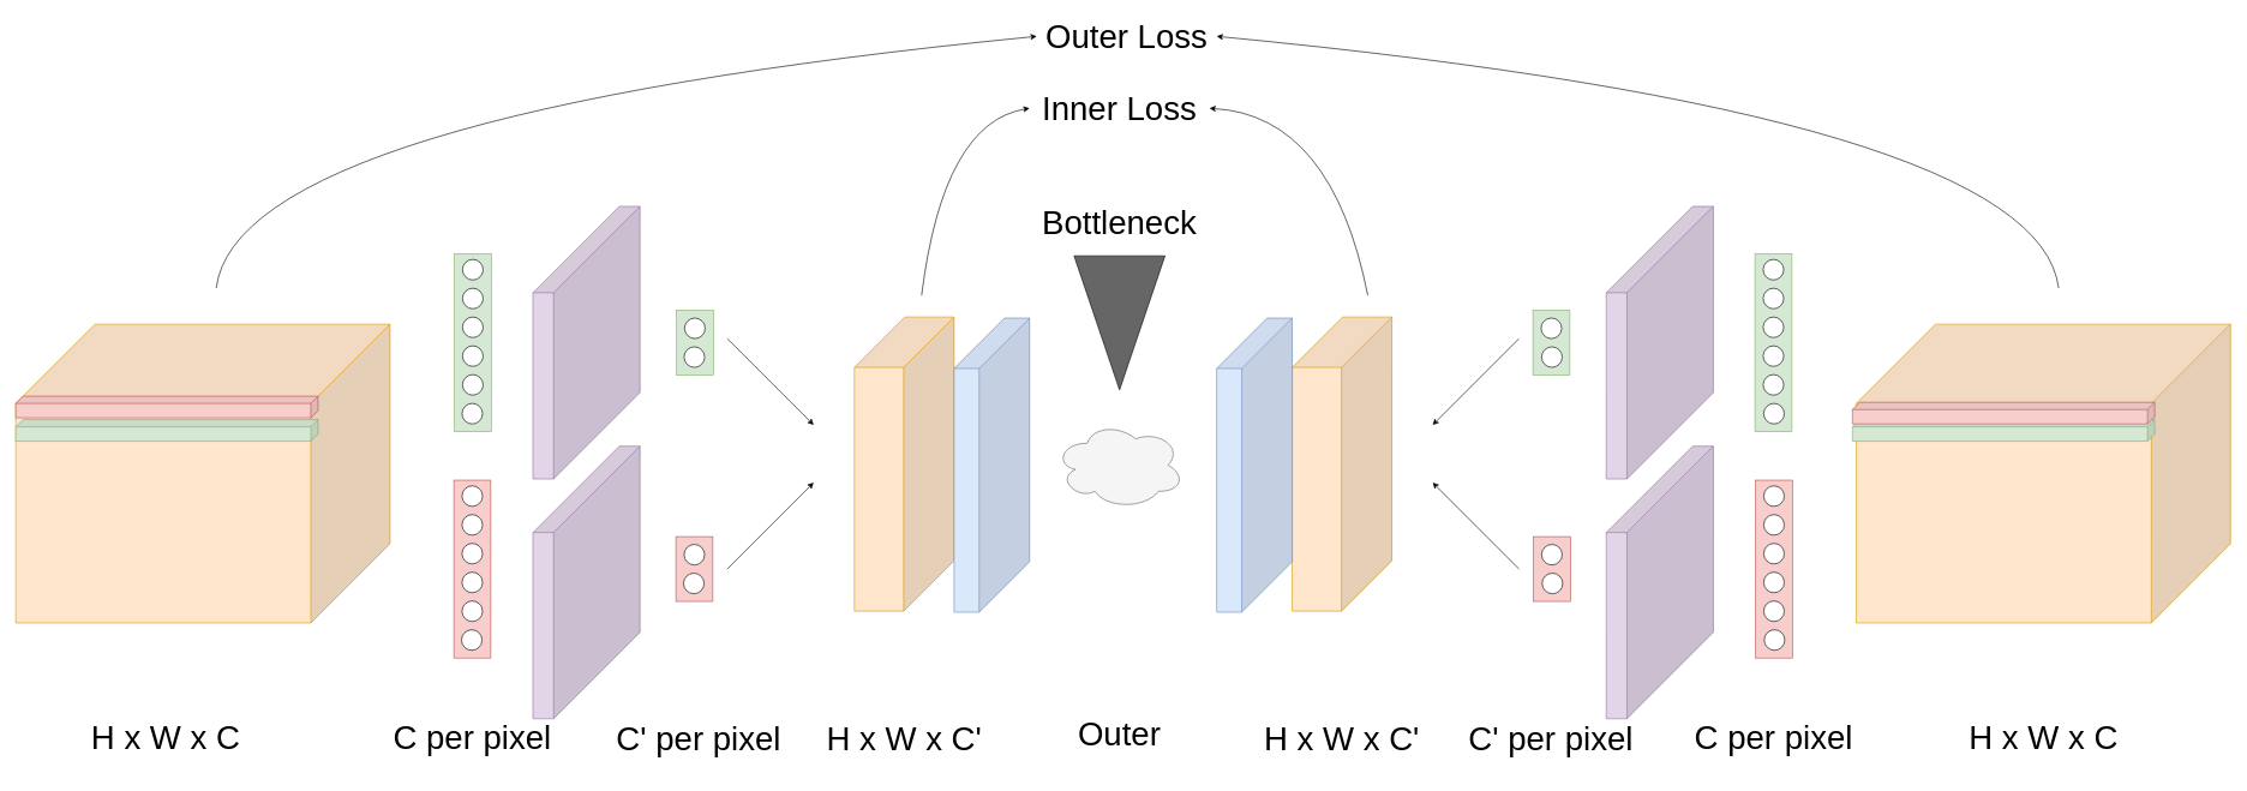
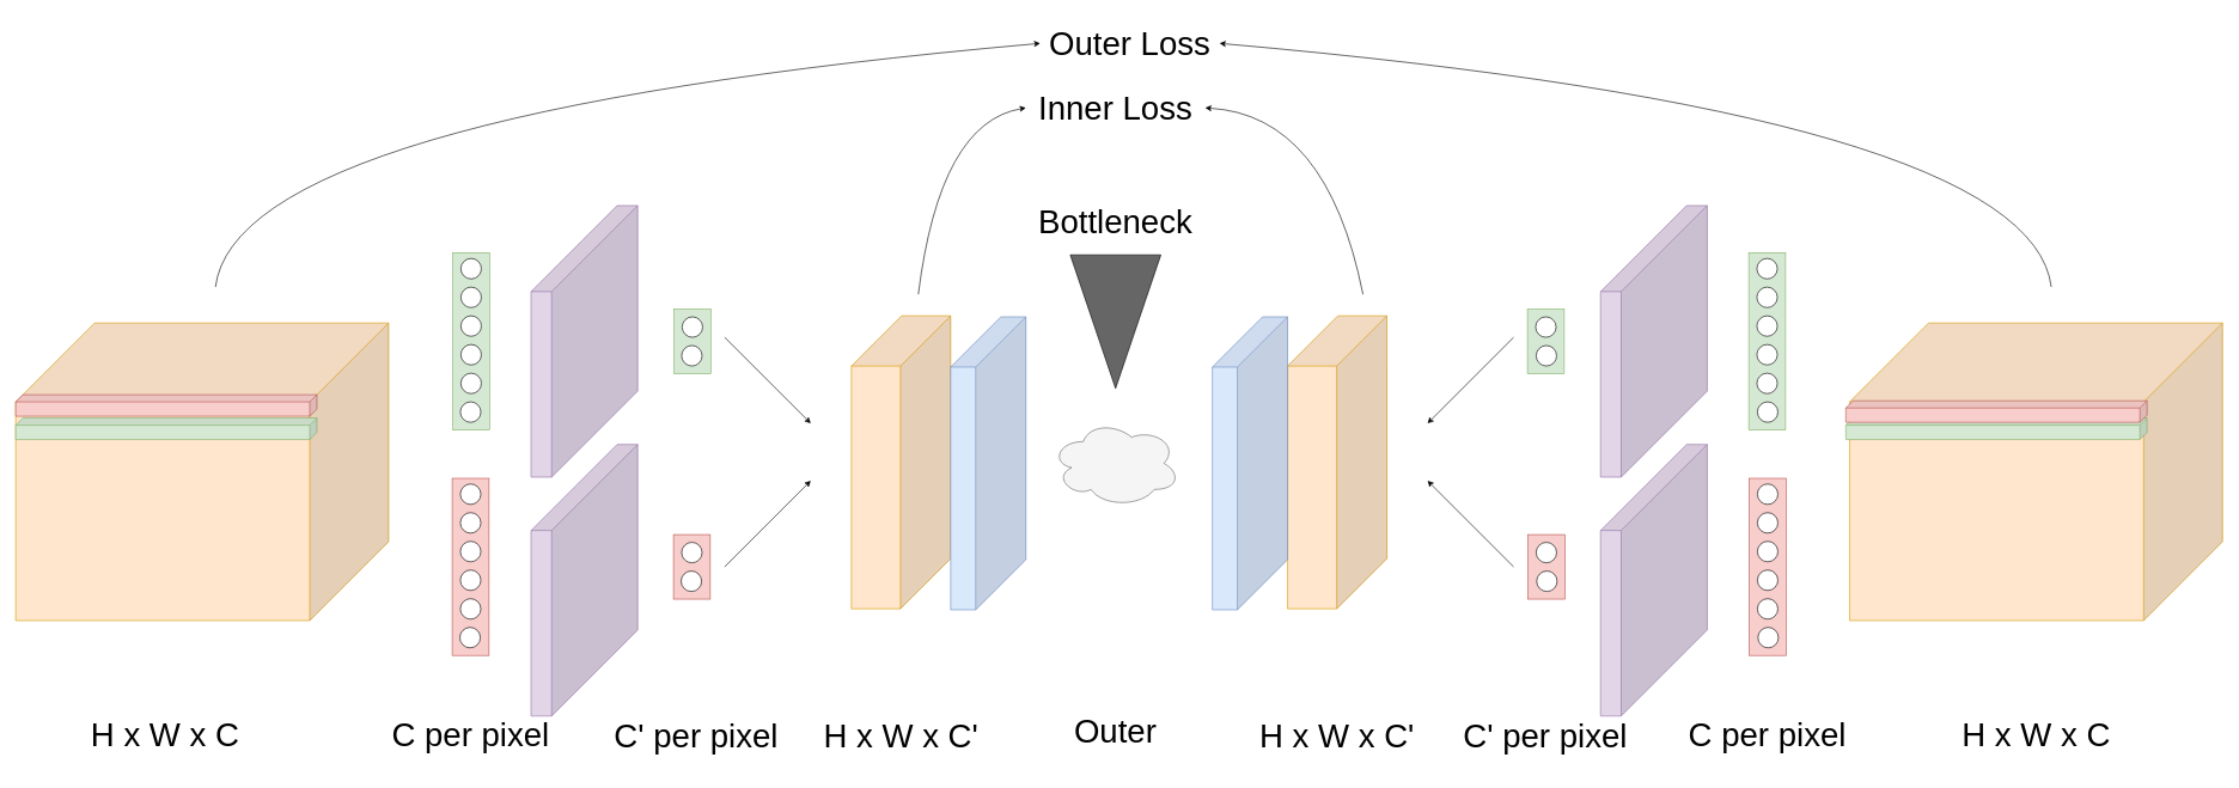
  <mxCell id="0" />
  <mxCell id="1" parent="0" />
  <mxCell id="2" value="" style="group" parent="1" vertex="1" connectable="0"><mxGeometry x="1419.02" y="270" width="269.99" height="271.25" as="geometry" /></mxCell>
  <mxCell id="3" value="" style="triangle;whiteSpace=wrap;html=1;fontSize=34;rotation=90;fillColor=#666666;fillStyle=auto;gradientColor=none;" parent="2" vertex="1"><mxGeometry x="41.87" y="115" width="186.25" height="126.25" as="geometry" /></mxCell>
  <mxCell id="4" value="Bottleneck" style="text;html=1;strokeColor=none;fillColor=none;align=center;verticalAlign=middle;whiteSpace=wrap;rounded=0;fontSize=46;" parent="2" vertex="1"><mxGeometry width="269.99" height="80" as="geometry" /></mxCell>
  <mxCell id="5" value="" style="ellipse;shape=cloud;whiteSpace=wrap;html=1;fillColor=#f5f5f5;fontColor=#333333;strokeColor=#666666;" parent="1" vertex="1"><mxGeometry x="1464.02" y="584.95" width="180" height="121.5" as="geometry" /></mxCell>
  <mxCell id="6" value="Outer" style="text;html=1;strokeColor=none;fillColor=none;align=center;verticalAlign=middle;whiteSpace=wrap;rounded=0;fontSize=46;aspect=fixed;" parent="1" vertex="1"><mxGeometry x="1399.27" y="970" width="309.5" height="100" as="geometry" /></mxCell>
  <mxCell id="7" value="" style="group" parent="1" vertex="1" connectable="0"><mxGeometry x="20.47" y="286.22" width="1408.53" height="788.78" as="geometry" /></mxCell>
  <mxCell id="8" value="" style="shape=cube;whiteSpace=wrap;html=1;boundedLbl=1;backgroundOutline=1;darkOpacity=0.05;darkOpacity2=0.1;size=110;direction=east;flipH=1;fillColor=#ffe6cc;strokeColor=#d79b00;aspect=fixed;" parent="7" vertex="1"><mxGeometry y="163.78" width="520" height="415" as="geometry" /></mxCell>
  <mxCell id="9" value="H x W x C" style="text;html=1;strokeColor=none;fillColor=none;align=center;verticalAlign=middle;whiteSpace=wrap;rounded=0;fontSize=46;aspect=fixed;" parent="7" vertex="1"><mxGeometry x="53.78" y="688.78" width="309.5" height="100" as="geometry" /></mxCell>
  <mxCell id="10" value="" style="shape=cube;whiteSpace=wrap;html=1;boundedLbl=1;backgroundOutline=1;darkOpacity=0.05;darkOpacity2=0.1;flipH=1;size=10;fillColor=#f8cecc;strokeColor=#b85450;aspect=fixed;" parent="7" vertex="1"><mxGeometry y="263.78" width="420" height="30" as="geometry" /></mxCell>
  <mxCell id="11" value="C per pixel" style="text;html=1;strokeColor=none;fillColor=none;align=center;verticalAlign=middle;whiteSpace=wrap;rounded=0;fontSize=46;aspect=fixed;" parent="7" vertex="1"><mxGeometry x="520" y="701.63" width="230" height="74.31" as="geometry" /></mxCell>
  <mxCell id="12" value="" style="shape=cube;whiteSpace=wrap;html=1;boundedLbl=1;backgroundOutline=1;darkOpacity=0.05;darkOpacity2=0.1;flipH=1;size=10;fillColor=#d5e8d4;strokeColor=#82b366;aspect=fixed;" parent="7" vertex="1"><mxGeometry y="296.28" width="420" height="30" as="geometry" /></mxCell>
  <mxCell id="13" value="" style="rounded=0;whiteSpace=wrap;html=1;rotation=-90;fillColor=#d5e8d4;strokeColor=#82b366;" parent="7" vertex="1"><mxGeometry x="511.47" y="163.78" width="247.06" height="51.31" as="geometry" /></mxCell>
  <mxCell id="14" value="" style="ellipse;whiteSpace=wrap;html=1;aspect=fixed;" parent="7" vertex="1"><mxGeometry x="620.75" y="73.78" width="28.5" height="28.5" as="geometry" /></mxCell>
  <mxCell id="15" value="" style="shape=cube;whiteSpace=wrap;html=1;boundedLbl=1;backgroundOutline=1;darkOpacity=0.05;darkOpacity2=0.1;flipV=0;flipH=1;fillColor=#e1d5e7;strokeColor=#9673a6;size=120;" parent="7" vertex="1"><mxGeometry x="718.53" y="333.15" width="148.75" height="378.75" as="geometry" /></mxCell>
  <mxCell id="16" value="" style="ellipse;whiteSpace=wrap;html=1;aspect=fixed;" parent="7" vertex="1"><mxGeometry x="620.75" y="113.78" width="28.5" height="28.5" as="geometry" /></mxCell>
  <mxCell id="17" value="" style="ellipse;whiteSpace=wrap;html=1;aspect=fixed;" parent="7" vertex="1"><mxGeometry x="620.75" y="153.78" width="28.5" height="28.5" as="geometry" /></mxCell>
  <mxCell id="18" value="" style="ellipse;whiteSpace=wrap;html=1;aspect=fixed;" parent="7" vertex="1"><mxGeometry x="620.75" y="193.78" width="28.5" height="28.5" as="geometry" /></mxCell>
  <mxCell id="19" value="" style="ellipse;whiteSpace=wrap;html=1;aspect=fixed;" parent="7" vertex="1"><mxGeometry x="620.75" y="233.78" width="28.5" height="28.5" as="geometry" /></mxCell>
  <mxCell id="20" value="" style="ellipse;whiteSpace=wrap;html=1;aspect=fixed;" parent="7" vertex="1"><mxGeometry x="620.03" y="273.78" width="28.5" height="28.5" as="geometry" /></mxCell>
  <mxCell id="21" value="" style="rounded=0;whiteSpace=wrap;html=1;rotation=-90;fillColor=#f8cecc;strokeColor=#b85450;" parent="7" vertex="1"><mxGeometry x="510.75" y="478.28" width="247.06" height="51.31" as="geometry" /></mxCell>
  <mxCell id="22" value="" style="ellipse;whiteSpace=wrap;html=1;aspect=fixed;" parent="7" vertex="1"><mxGeometry x="620.03" y="388.28" width="28.5" height="28.5" as="geometry" /></mxCell>
  <mxCell id="23" value="" style="ellipse;whiteSpace=wrap;html=1;aspect=fixed;" parent="7" vertex="1"><mxGeometry x="620.03" y="428.28" width="28.5" height="28.5" as="geometry" /></mxCell>
  <mxCell id="24" value="" style="ellipse;whiteSpace=wrap;html=1;aspect=fixed;" parent="7" vertex="1"><mxGeometry x="620.03" y="468.28" width="28.5" height="28.5" as="geometry" /></mxCell>
  <mxCell id="25" value="" style="ellipse;whiteSpace=wrap;html=1;aspect=fixed;" parent="7" vertex="1"><mxGeometry x="620.03" y="508.28" width="28.5" height="28.5" as="geometry" /></mxCell>
  <mxCell id="26" value="" style="ellipse;whiteSpace=wrap;html=1;aspect=fixed;" parent="7" vertex="1"><mxGeometry x="620.03" y="548.28" width="28.5" height="28.5" as="geometry" /></mxCell>
  <mxCell id="27" value="" style="ellipse;whiteSpace=wrap;html=1;aspect=fixed;" parent="7" vertex="1"><mxGeometry x="619.31" y="588.28" width="28.5" height="28.5" as="geometry" /></mxCell>
  <mxCell id="28" value="" style="shape=cube;whiteSpace=wrap;html=1;boundedLbl=1;backgroundOutline=1;darkOpacity=0.05;darkOpacity2=0.1;flipV=0;flipH=1;fillColor=#e1d5e7;strokeColor=#9673a6;size=120;" parent="7" vertex="1"><mxGeometry x="718.53" width="148.75" height="378.75" as="geometry" /></mxCell>
  <mxCell id="29" value="" style="rounded=0;whiteSpace=wrap;html=1;rotation=-90;fillColor=#d5e8d4;strokeColor=#82b366;" parent="7" vertex="1"><mxGeometry x="898.53" y="163.72" width="90" height="51.31" as="geometry" /></mxCell>
  <mxCell id="30" value="" style="ellipse;whiteSpace=wrap;html=1;aspect=fixed;" parent="7" vertex="1"><mxGeometry x="929.28" y="155.19" width="28.5" height="28.5" as="geometry" /></mxCell>
  <mxCell id="31" value="" style="ellipse;whiteSpace=wrap;html=1;aspect=fixed;" parent="7" vertex="1"><mxGeometry x="928.56" y="195.19" width="28.5" height="28.5" as="geometry" /></mxCell>
  <mxCell id="32" value="" style="rounded=0;whiteSpace=wrap;html=1;rotation=-90;fillColor=#f8cecc;strokeColor=#b85450;" parent="7" vertex="1"><mxGeometry x="897.81" y="478.22" width="90" height="51.31" as="geometry" /></mxCell>
  <mxCell id="33" value="" style="ellipse;whiteSpace=wrap;html=1;aspect=fixed;" parent="7" vertex="1"><mxGeometry x="928.56" y="469.69" width="28.5" height="28.5" as="geometry" /></mxCell>
  <mxCell id="34" value="" style="ellipse;whiteSpace=wrap;html=1;aspect=fixed;" parent="7" vertex="1"><mxGeometry x="927.84" y="509.69" width="28.5" height="28.5" as="geometry" /></mxCell>
  <mxCell id="35" value="" style="endArrow=classic;html=1;rounded=0;" parent="7" edge="1"><mxGeometry width="50" height="50" relative="1" as="geometry"><mxPoint x="988.53" y="183.78" as="sourcePoint" /><mxPoint x="1108.53" y="303.78" as="targetPoint" /></mxGeometry></mxCell>
  <mxCell id="36" value="" style="endArrow=classic;html=1;rounded=0;" parent="7" edge="1"><mxGeometry width="50" height="50" relative="1" as="geometry"><mxPoint x="988.53" y="503.78" as="sourcePoint" /><mxPoint x="1108.53" y="383.78" as="targetPoint" /></mxGeometry></mxCell>
  <mxCell id="37" value="" style="shape=cube;whiteSpace=wrap;html=1;boundedLbl=1;backgroundOutline=1;darkOpacity=0.05;darkOpacity2=0.1;size=70;direction=east;flipH=1;fillColor=#ffe6cc;strokeColor=#d79b00;flipV=0;" parent="7" vertex="1"><mxGeometry x="1165.16" y="153.78" width="138.5" height="408.59" as="geometry" /></mxCell>
  <mxCell id="38" value="H x W x C'" style="text;html=1;strokeColor=none;fillColor=none;align=center;verticalAlign=middle;whiteSpace=wrap;rounded=0;fontSize=46;aspect=fixed;" parent="7" vertex="1"><mxGeometry x="1079.66" y="690.63" width="309.5" height="100" as="geometry" /></mxCell>
  <mxCell id="39" value="" style="shape=cube;whiteSpace=wrap;html=1;boundedLbl=1;backgroundOutline=1;darkOpacity=0.05;darkOpacity2=0.1;size=70;direction=east;flipH=1;fillColor=#dae8fc;strokeColor=#6c8ebf;flipV=0;" parent="7" vertex="1"><mxGeometry x="1303.66" y="155.19" width="104.87" height="408.59" as="geometry" /></mxCell>
  <mxCell id="40" value="C' per pixel" style="text;html=1;strokeColor=none;fillColor=none;align=center;verticalAlign=middle;whiteSpace=wrap;rounded=0;fontSize=46;aspect=fixed;" parent="7" vertex="1"><mxGeometry x="828.53" y="701.62" width="241.47" height="78.02" as="geometry" /></mxCell>
  <mxCell id="41" value="" style="endArrow=classic;html=1;curved=1;entryX=0;entryY=0.5;entryDx=0;entryDy=0;" edge="1" parent="7" target="77"><mxGeometry width="50" height="50" relative="1" as="geometry"><mxPoint x="1258.53" y="123.78" as="sourcePoint" /><mxPoint x="1528.53" y="-126.22" as="targetPoint" /><Array as="points"><mxPoint x="1288.53" y="-116.22" /></Array></mxGeometry></mxCell>
  <mxCell id="42" value="" style="group;flipH=1;" parent="1" vertex="1" connectable="0"><mxGeometry x="1689.01" y="286.22" width="1408.53" height="788.78" as="geometry" /></mxCell>
  <mxCell id="43" value="" style="shape=cube;whiteSpace=wrap;html=1;boundedLbl=1;backgroundOutline=1;darkOpacity=0.05;darkOpacity2=0.1;size=110;direction=east;flipH=1;fillColor=#ffe6cc;strokeColor=#d79b00;aspect=fixed;" parent="42" vertex="1"><mxGeometry x="888.53" y="163.78" width="520" height="415" as="geometry" /></mxCell>
  <mxCell id="44" value="H x W x C" style="text;html=1;strokeColor=none;fillColor=none;align=center;verticalAlign=middle;whiteSpace=wrap;rounded=0;fontSize=46;aspect=fixed;" parent="42" vertex="1"><mxGeometry x="993.78" y="688.78" width="309.5" height="100" as="geometry" /></mxCell>
  <mxCell id="45" value="C per pixel" style="text;html=1;strokeColor=none;fillColor=none;align=center;verticalAlign=middle;whiteSpace=wrap;rounded=0;fontSize=46;aspect=fixed;" parent="42" vertex="1"><mxGeometry x="658.53" y="701.63" width="230" height="74.31" as="geometry" /></mxCell>
  <mxCell id="46" value="" style="rounded=0;whiteSpace=wrap;html=1;rotation=-90;fillColor=#d5e8d4;strokeColor=#82b366;" parent="42" vertex="1"><mxGeometry x="650.0" y="163.78" width="247.06" height="51.31" as="geometry" /></mxCell>
  <mxCell id="47" value="" style="ellipse;whiteSpace=wrap;html=1;aspect=fixed;" parent="42" vertex="1"><mxGeometry x="759.28" y="73.78" width="28.5" height="28.5" as="geometry" /></mxCell>
  <mxCell id="48" value="" style="shape=cube;whiteSpace=wrap;html=1;boundedLbl=1;backgroundOutline=1;darkOpacity=0.05;darkOpacity2=0.1;flipV=0;flipH=1;fillColor=#e1d5e7;strokeColor=#9673a6;size=120;" parent="42" vertex="1"><mxGeometry x="541.25" y="333.15" width="148.75" height="378.75" as="geometry" /></mxCell>
  <mxCell id="49" value="" style="ellipse;whiteSpace=wrap;html=1;aspect=fixed;" parent="42" vertex="1"><mxGeometry x="759.28" y="113.78" width="28.5" height="28.5" as="geometry" /></mxCell>
  <mxCell id="50" value="" style="ellipse;whiteSpace=wrap;html=1;aspect=fixed;" parent="42" vertex="1"><mxGeometry x="759.28" y="153.78" width="28.5" height="28.5" as="geometry" /></mxCell>
  <mxCell id="51" value="" style="ellipse;whiteSpace=wrap;html=1;aspect=fixed;" parent="42" vertex="1"><mxGeometry x="759.28" y="193.78" width="28.5" height="28.5" as="geometry" /></mxCell>
  <mxCell id="52" value="" style="ellipse;whiteSpace=wrap;html=1;aspect=fixed;" parent="42" vertex="1"><mxGeometry x="759.28" y="233.78" width="28.5" height="28.5" as="geometry" /></mxCell>
  <mxCell id="53" value="" style="ellipse;whiteSpace=wrap;html=1;aspect=fixed;" parent="42" vertex="1"><mxGeometry x="760.0" y="273.78" width="28.5" height="28.5" as="geometry" /></mxCell>
  <mxCell id="54" value="" style="rounded=0;whiteSpace=wrap;html=1;rotation=-90;fillColor=#f8cecc;strokeColor=#b85450;" parent="42" vertex="1"><mxGeometry x="650.72" y="478.28" width="247.06" height="51.31" as="geometry" /></mxCell>
  <mxCell id="55" value="" style="ellipse;whiteSpace=wrap;html=1;aspect=fixed;" parent="42" vertex="1"><mxGeometry x="760.0" y="388.28" width="28.5" height="28.5" as="geometry" /></mxCell>
  <mxCell id="56" value="" style="ellipse;whiteSpace=wrap;html=1;aspect=fixed;" parent="42" vertex="1"><mxGeometry x="760.0" y="428.28" width="28.5" height="28.5" as="geometry" /></mxCell>
  <mxCell id="57" value="" style="ellipse;whiteSpace=wrap;html=1;aspect=fixed;" parent="42" vertex="1"><mxGeometry x="760.0" y="468.28" width="28.5" height="28.5" as="geometry" /></mxCell>
  <mxCell id="58" value="" style="ellipse;whiteSpace=wrap;html=1;aspect=fixed;" parent="42" vertex="1"><mxGeometry x="760.0" y="508.28" width="28.5" height="28.5" as="geometry" /></mxCell>
  <mxCell id="59" value="" style="ellipse;whiteSpace=wrap;html=1;aspect=fixed;" parent="42" vertex="1"><mxGeometry x="760.0" y="548.28" width="28.5" height="28.5" as="geometry" /></mxCell>
  <mxCell id="60" value="" style="ellipse;whiteSpace=wrap;html=1;aspect=fixed;" parent="42" vertex="1"><mxGeometry x="760.72" y="588.28" width="28.5" height="28.5" as="geometry" /></mxCell>
  <mxCell id="61" value="" style="shape=cube;whiteSpace=wrap;html=1;boundedLbl=1;backgroundOutline=1;darkOpacity=0.05;darkOpacity2=0.1;flipV=0;flipH=1;fillColor=#e1d5e7;strokeColor=#9673a6;size=120;" parent="42" vertex="1"><mxGeometry x="541.25" width="148.75" height="378.75" as="geometry" /></mxCell>
  <mxCell id="62" value="" style="rounded=0;whiteSpace=wrap;html=1;rotation=-90;fillColor=#d5e8d4;strokeColor=#82b366;" parent="42" vertex="1"><mxGeometry x="420.0" y="163.72" width="90" height="51.31" as="geometry" /></mxCell>
  <mxCell id="63" value="" style="ellipse;whiteSpace=wrap;html=1;aspect=fixed;" parent="42" vertex="1"><mxGeometry x="450.75" y="155.19" width="28.5" height="28.5" as="geometry" /></mxCell>
  <mxCell id="64" value="" style="ellipse;whiteSpace=wrap;html=1;aspect=fixed;" parent="42" vertex="1"><mxGeometry x="451.47" y="195.19" width="28.5" height="28.5" as="geometry" /></mxCell>
  <mxCell id="65" value="" style="rounded=0;whiteSpace=wrap;html=1;rotation=-90;fillColor=#f8cecc;strokeColor=#b85450;" parent="42" vertex="1"><mxGeometry x="420.72" y="478.22" width="90" height="51.31" as="geometry" /></mxCell>
  <mxCell id="66" value="" style="ellipse;whiteSpace=wrap;html=1;aspect=fixed;" parent="42" vertex="1"><mxGeometry x="451.47" y="469.69" width="28.5" height="28.5" as="geometry" /></mxCell>
  <mxCell id="67" value="" style="ellipse;whiteSpace=wrap;html=1;aspect=fixed;" parent="42" vertex="1"><mxGeometry x="452.19" y="509.69" width="28.5" height="28.5" as="geometry" /></mxCell>
  <mxCell id="68" value="" style="endArrow=classic;html=1;rounded=0;" parent="42" edge="1"><mxGeometry width="50" height="50" relative="1" as="geometry"><mxPoint x="420.0" y="183.78" as="sourcePoint" /><mxPoint x="300.0" y="303.78" as="targetPoint" /></mxGeometry></mxCell>
  <mxCell id="69" value="" style="endArrow=classic;html=1;rounded=0;" parent="42" edge="1"><mxGeometry width="50" height="50" relative="1" as="geometry"><mxPoint x="420.0" y="503.78" as="sourcePoint" /><mxPoint x="300.0" y="383.78" as="targetPoint" /></mxGeometry></mxCell>
  <mxCell id="70" value="" style="shape=cube;whiteSpace=wrap;html=1;boundedLbl=1;backgroundOutline=1;darkOpacity=0.05;darkOpacity2=0.1;size=70;direction=east;flipH=1;fillColor=#ffe6cc;strokeColor=#d79b00;flipV=0;" parent="42" vertex="1"><mxGeometry x="104.87" y="153.78" width="138.5" height="408.59" as="geometry" /></mxCell>
  <mxCell id="71" value="H x W x C'" style="text;html=1;strokeColor=none;fillColor=none;align=center;verticalAlign=middle;whiteSpace=wrap;rounded=0;fontSize=46;aspect=fixed;" parent="42" vertex="1"><mxGeometry x="19.37" y="690.64" width="309.5" height="100" as="geometry" /></mxCell>
  <mxCell id="72" value="" style="shape=cube;whiteSpace=wrap;html=1;boundedLbl=1;backgroundOutline=1;darkOpacity=0.05;darkOpacity2=0.1;size=70;direction=east;flipH=1;fillColor=#dae8fc;strokeColor=#6c8ebf;flipV=0;" parent="42" vertex="1"><mxGeometry x="-3.411e-13" y="155.19" width="104.87" height="408.59" as="geometry" /></mxCell>
  <mxCell id="73" value="" style="shape=cube;whiteSpace=wrap;html=1;boundedLbl=1;backgroundOutline=1;darkOpacity=0.05;darkOpacity2=0.1;flipH=1;size=10;fillColor=#d5e8d4;strokeColor=#82b366;aspect=fixed;" parent="42" vertex="1"><mxGeometry x="883.28" y="296.28" width="420" height="30" as="geometry" /></mxCell>
  <mxCell id="74" value="C' per pixel" style="text;html=1;strokeColor=none;fillColor=none;align=center;verticalAlign=middle;whiteSpace=wrap;rounded=0;fontSize=46;aspect=fixed;" parent="42" vertex="1"><mxGeometry x="344.27" y="701.63" width="241.47" height="78.02" as="geometry" /></mxCell>
  <mxCell id="75" value="" style="shape=cube;whiteSpace=wrap;html=1;boundedLbl=1;backgroundOutline=1;darkOpacity=0.05;darkOpacity2=0.1;flipH=1;size=10;fillColor=#f8cecc;strokeColor=#b85450;aspect=fixed;" parent="42" vertex="1"><mxGeometry x="883.28" y="272.28" width="420" height="30" as="geometry" /></mxCell>
  <mxCell id="76" value="" style="endArrow=classic;html=1;curved=1;entryX=1;entryY=0.5;entryDx=0;entryDy=0;" edge="1" parent="1" target="77"><mxGeometry width="50" height="50" relative="1" as="geometry"><mxPoint x="1899" y="410" as="sourcePoint" /><mxPoint x="1644.02" y="160" as="targetPoint" /><Array as="points"><mxPoint x="1849" y="160" /></Array></mxGeometry></mxCell>
  <mxCell id="77" value="&lt;font style=&quot;font-size: 46px;&quot;&gt;Inner Loss&lt;br&gt;&lt;/font&gt;" style="text;html=1;strokeColor=none;fillColor=none;align=center;verticalAlign=middle;whiteSpace=wrap;rounded=0;" vertex="1" parent="1"><mxGeometry x="1429" y="120" width="250" height="60" as="geometry" /></mxCell>
  <mxCell id="78" value="" style="endArrow=classic;html=1;curved=1;entryX=0;entryY=0.5;entryDx=0;entryDy=0;" edge="1" parent="1" target="80"><mxGeometry width="50" height="50" relative="1" as="geometry"><mxPoint x="299" y="399.78" as="sourcePoint" /><mxPoint x="1449" y="30" as="targetPoint" /><Array as="points"><mxPoint x="329" y="159.78" /></Array></mxGeometry></mxCell>
  <mxCell id="79" value="" style="endArrow=classic;html=1;curved=1;entryX=1;entryY=0.5;entryDx=0;entryDy=0;" edge="1" parent="1" target="80"><mxGeometry width="50" height="50" relative="1" as="geometry"><mxPoint x="2858.77" y="399.78" as="sourcePoint" /><mxPoint x="1699" y="20" as="targetPoint" /><Array as="points"><mxPoint x="2828.77" y="159.78" /></Array></mxGeometry></mxCell>
- <mxCell id="80" value="&lt;font style=&quot;font-size: 46px;&quot;&gt;Outer Loss&lt;/font&gt;" style="text;html=1;strokeColor=none;fillColor=none;align=center;verticalAlign=middle;whiteSpace=wrap;rounded=0;" vertex="1" parent="1"><mxGeometry x="1439.01" y="20" width="250" height="60" as="geometry" /></mxCell>
+ <mxCell id="80" value="&lt;font style=&quot;font-size: 46px;&quot;&gt;Outer Loss&lt;/font&gt;" style="text;html=1;strokeColor=none;fillColor=none;align=center;verticalAlign=middle;whiteSpace=wrap;rounded=0;" vertex="1" parent="1"><mxGeometry x="1449.01" y="30" width="250" height="60" as="geometry" /></mxCell>
